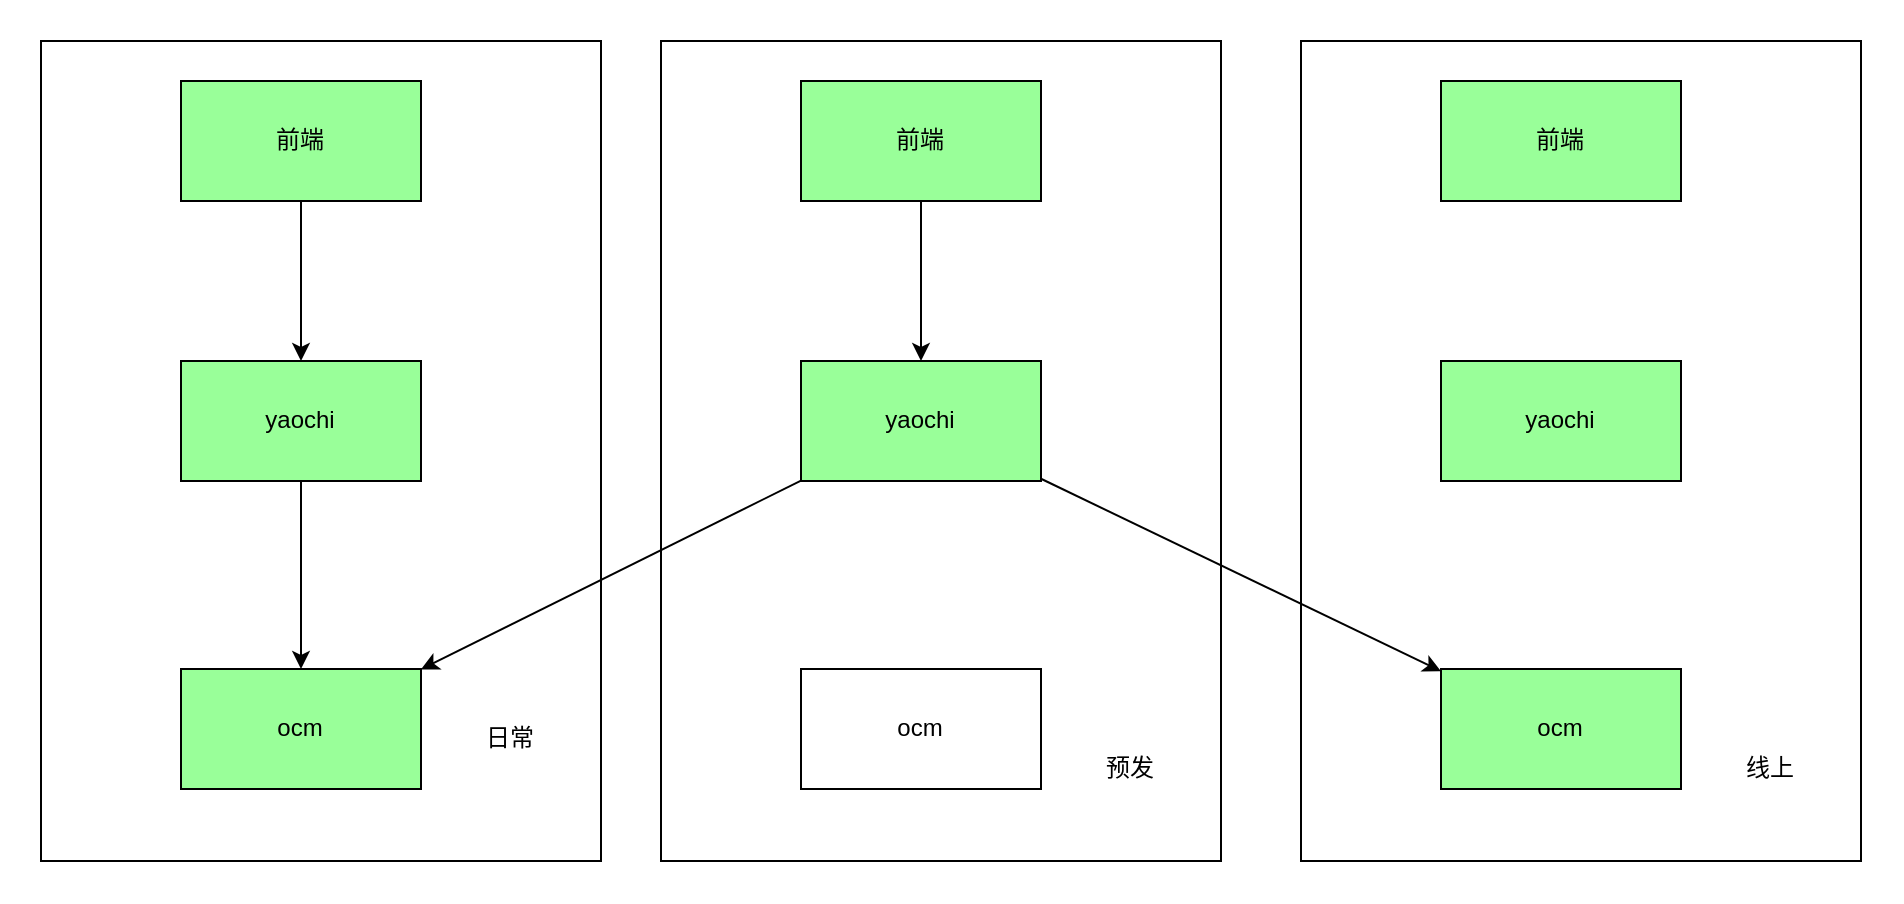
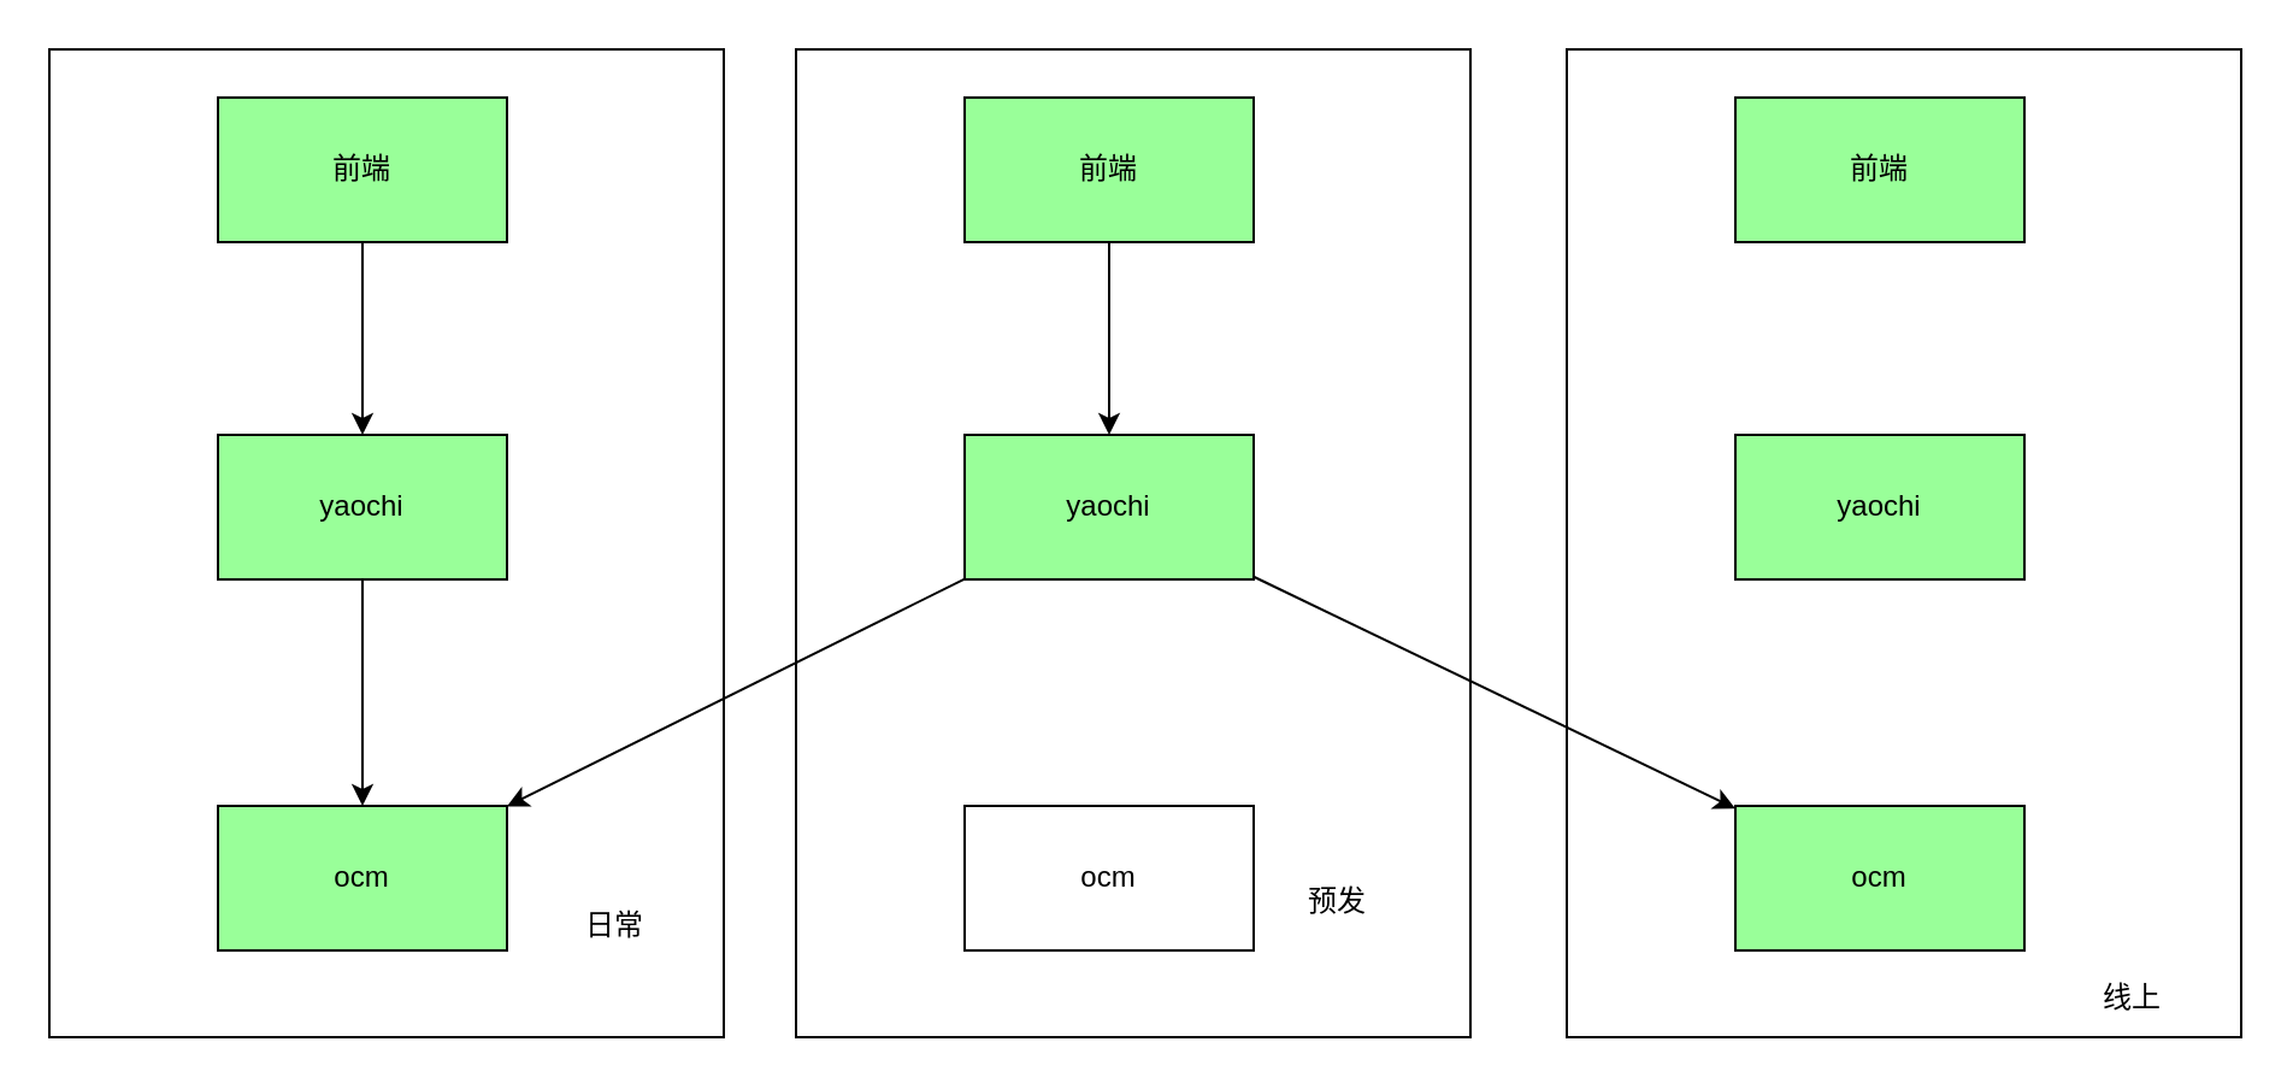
  <mxCell id="0" />
  <mxCell id="1" parent="0" />
  <mxCell id="2" value="" style="rounded=0;whiteSpace=wrap;html=1;" parent="1" vertex="1"><mxGeometry x="650" y="20" width="280" height="410" as="geometry" /></mxCell>
  <mxCell id="3" value="前端" style="rounded=0;whiteSpace=wrap;html=1;fillColor=#99FF99;" parent="1" vertex="1"><mxGeometry x="720" y="40" width="120" height="60" as="geometry" /></mxCell>
  <mxCell id="4" value="yaochi" style="rounded=0;whiteSpace=wrap;html=1;fillColor=#99FF99;" parent="1" vertex="1"><mxGeometry x="720" y="180" width="120" height="60" as="geometry" /></mxCell>
  <mxCell id="5" value="ocm" style="rounded=0;whiteSpace=wrap;html=1;fillColor=#99FF99;" parent="1" vertex="1"><mxGeometry x="720" y="334" width="120" height="60" as="geometry" /></mxCell>
- <mxCell id="6" value="线上" style="text;html=1;strokeColor=none;fillColor=none;align=center;verticalAlign=middle;whiteSpace=wrap;rounded=0;" parent="1" vertex="1"><mxGeometry x="865" y="374" width="40" height="20" as="geometry" /></mxCell>
+ <mxCell id="6" value="线上" style="text;html=1;strokeColor=none;fillColor=none;align=center;verticalAlign=middle;whiteSpace=wrap;rounded=0;" parent="1" vertex="1"><mxGeometry x="865" y="404" width="40" height="20" as="geometry" /></mxCell>
  <mxCell id="7" value="" style="rounded=0;whiteSpace=wrap;html=1;" parent="1" vertex="1"><mxGeometry x="330" y="20" width="280" height="410" as="geometry" /></mxCell>
  <mxCell id="8" style="edgeStyle=orthogonalEdgeStyle;rounded=0;orthogonalLoop=1;jettySize=auto;html=1;exitX=0.5;exitY=1;exitDx=0;exitDy=0;entryX=0.5;entryY=0;entryDx=0;entryDy=0;" parent="1" source="9" target="11" edge="1"><mxGeometry relative="1" as="geometry" /></mxCell>
  <mxCell id="9" value="前端" style="rounded=0;whiteSpace=wrap;html=1;fillColor=#99FF99;" parent="1" vertex="1"><mxGeometry x="400" y="40" width="120" height="60" as="geometry" /></mxCell>
  <mxCell id="10" style="rounded=0;orthogonalLoop=1;jettySize=auto;html=1;" parent="1" source="11" target="5" edge="1"><mxGeometry relative="1" as="geometry" /></mxCell>
  <mxCell id="11" value="yaochi" style="rounded=0;whiteSpace=wrap;html=1;fillColor=#99FF99;" parent="1" vertex="1"><mxGeometry x="400" y="180" width="120" height="60" as="geometry" /></mxCell>
  <mxCell id="12" value="ocm" style="rounded=0;whiteSpace=wrap;html=1;" parent="1" vertex="1"><mxGeometry x="400" y="334" width="120" height="60" as="geometry" /></mxCell>
- <mxCell id="13" value="预发" style="text;html=1;strokeColor=none;fillColor=none;align=center;verticalAlign=middle;whiteSpace=wrap;rounded=0;" parent="1" vertex="1"><mxGeometry x="545" y="374" width="40" height="20" as="geometry" /></mxCell>
+ <mxCell id="13" value="预发" style="text;html=1;strokeColor=none;fillColor=none;align=center;verticalAlign=middle;whiteSpace=wrap;rounded=0;" parent="1" vertex="1"><mxGeometry x="535" y="364" width="40" height="20" as="geometry" /></mxCell>
  <mxCell id="14" value="" style="rounded=0;whiteSpace=wrap;html=1;" parent="1" vertex="1"><mxGeometry x="20" y="20" width="280" height="410" as="geometry" /></mxCell>
  <mxCell id="15" style="edgeStyle=orthogonalEdgeStyle;rounded=0;orthogonalLoop=1;jettySize=auto;html=1;exitX=0.5;exitY=1;exitDx=0;exitDy=0;" parent="1" source="16" target="18" edge="1"><mxGeometry relative="1" as="geometry" /></mxCell>
  <mxCell id="16" value="前端" style="rounded=0;whiteSpace=wrap;html=1;fillColor=#99FF99;" parent="1" vertex="1"><mxGeometry x="90" y="40" width="120" height="60" as="geometry" /></mxCell>
  <mxCell id="17" style="edgeStyle=orthogonalEdgeStyle;rounded=0;orthogonalLoop=1;jettySize=auto;html=1;exitX=0.5;exitY=1;exitDx=0;exitDy=0;entryX=0.5;entryY=0;entryDx=0;entryDy=0;" parent="1" source="18" target="19" edge="1"><mxGeometry relative="1" as="geometry" /></mxCell>
  <mxCell id="18" value="yaochi" style="rounded=0;whiteSpace=wrap;html=1;fillColor=#99FF99;" parent="1" vertex="1"><mxGeometry x="90" y="180" width="120" height="60" as="geometry" /></mxCell>
  <mxCell id="19" value="ocm" style="rounded=0;whiteSpace=wrap;html=1;fillColor=#99FF99;" parent="1" vertex="1"><mxGeometry x="90" y="334" width="120" height="60" as="geometry" /></mxCell>
- <mxCell id="20" value="日常" style="text;html=1;strokeColor=none;fillColor=none;align=center;verticalAlign=middle;whiteSpace=wrap;rounded=0;" parent="1" vertex="1"><mxGeometry x="235" y="359" width="40" height="20" as="geometry" /></mxCell>
+ <mxCell id="20" value="日常" style="text;html=1;strokeColor=none;fillColor=none;align=center;verticalAlign=middle;whiteSpace=wrap;rounded=0;" parent="1" vertex="1"><mxGeometry x="235" y="374" width="40" height="20" as="geometry" /></mxCell>
  <mxCell id="21" style="edgeStyle=none;rounded=0;orthogonalLoop=1;jettySize=auto;html=1;" parent="1" source="11" target="19" edge="1"><mxGeometry relative="1" as="geometry" /></mxCell>
